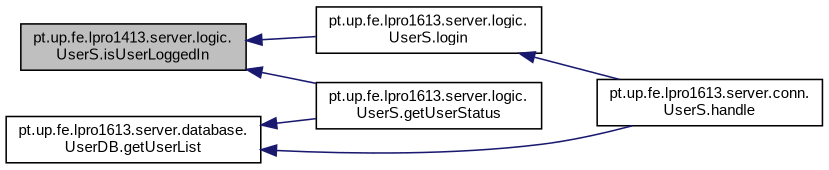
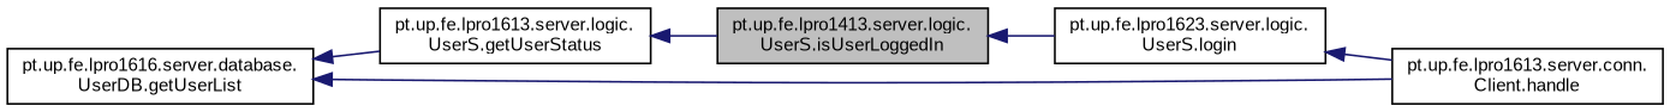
  digraph {
    fontname="Liberation Sans"
    rankdir=LR
    node [color=black fillcolor=white fontname="Liberation Sans" fontsize=10 shape=record style=filled]
    edge [color=midnightblue dir=back fontname="Liberation Sans" fontsize=10 labelfontname=Helvetica labelfontsize=10 style=solid]
    n1 [fillcolor=grey75 fontcolor=black height=0.2 label="pt.up.fe.lpro1413.server.logic.\lUserS.isUserLoggedIn" width=0.4]
-   n2 [height=0.2 label="pt.up.fe.lpro1613.server.logic.\lUserS.login" width=0.4]
+   n2 [height=0.2 label="pt.up.fe.lpro1623.server.logic.\lUserS.login" width=0.4]
    n3 [height=0.2 label="pt.up.fe.lpro1613.server.logic.\lUserS.getUserStatus" width=0.4]
-   n4 [height=0.2 label="pt.up.fe.lpro1613.server.conn.\lUserS.handle" width=0.4]
-   n5 [height=0.2 label="pt.up.fe.lpro1613.server.database.\lUserDB.getUserList" width=0.4]
+   n4 [height=0.2 label="pt.up.fe.lpro1613.server.conn.\lClient.handle" width=0.4]
+   n5 [height=0.2 label="pt.up.fe.lpro1616.server.database.\lUserDB.getUserList" width=0.4]
    n1 -> n2
-   n1 -> n3
+   n3 -> n1
    n2 -> n4
    n5 -> n3
    n5 -> n4
  }
